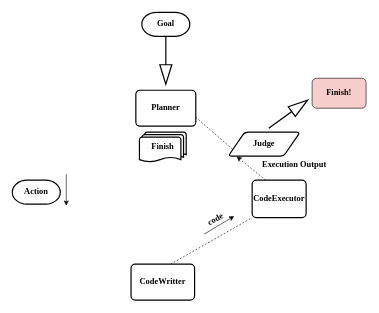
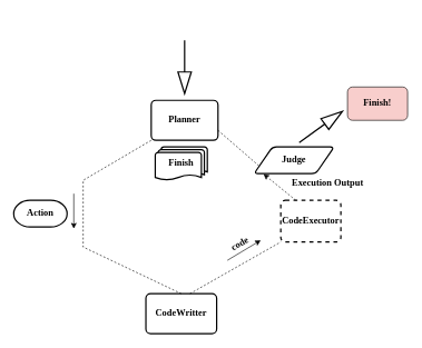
  <mxCell id="0" />
  <mxCell id="1" parent="0" />
  <mxCell id="2" value="CodeWritter" style="rounded=1;whiteSpace=wrap;html=1;absoluteArcSize=1;arcSize=14;strokeWidth=2;fontFamily=Comic Sans MS;fontStyle=1;fontSize=14;" vertex="1" parent="1"><mxGeometry x="218" y="440" width="106" height="60" as="geometry" /></mxCell>
- <mxCell id="3" value="CodeExecutor" style="rounded=1;whiteSpace=wrap;html=1;absoluteArcSize=1;arcSize=14;strokeWidth=2;fontFamily=Comic Sans MS;fontStyle=1;fontSize=14;" vertex="1" parent="1"><mxGeometry x="420" y="300" width="90" height="62.5" as="geometry" /></mxCell>
+ <mxCell id="3" value="CodeExecutor" style="rounded=1;whiteSpace=wrap;html=1;absoluteArcSize=1;arcSize=14;strokeWidth=2;fontFamily=Comic Sans MS;fontStyle=1;fontSize=14;dashed=1;" vertex="1" parent="1"><mxGeometry x="420" y="300" width="90" height="62.5" as="geometry" /></mxCell>
  <mxCell id="4" value="Planner" style="rounded=1;whiteSpace=wrap;html=1;absoluteArcSize=1;arcSize=14;strokeWidth=2;fontFamily=Comic Sans MS;fontStyle=1;fontSize=14;" vertex="1" parent="1"><mxGeometry x="226" y="150" width="100" height="60" as="geometry" /></mxCell>
  <mxCell id="5" value="" style="verticalLabelPosition=bottom;verticalAlign=top;html=1;strokeWidth=2;shape=mxgraph.arrows2.arrow;dy=1;dx=32.5;notch=0;rotation=90;fontFamily=Comic Sans MS;fontStyle=1;fontSize=14;" vertex="1" parent="1"><mxGeometry x="236" y="90" width="80" height="20" as="geometry" /></mxCell>
- <mxCell id="6" value="Goal" style="strokeWidth=2;html=1;shape=mxgraph.flowchart.terminator;whiteSpace=wrap;fontFamily=Comic Sans MS;fontStyle=1;fontSize=14;" vertex="1" parent="1"><mxGeometry x="236" y="20" width="80" height="40" as="geometry" /></mxCell>
+ <mxCell id="7" value="" style="endArrow=True;dashed=1;html=1;rounded=0;exitX=0.5;exitY=0;exitDx=0;exitDy=0;entryX=0;entryY=1;entryDx=0;entryDy=0;fontFamily=Comic Sans MS;fontStyle=1;fontSize=14;" edge="1" parent="1" source="2" target="4"><mxGeometry width="50" height="50" relative="1" as="geometry"><mxPoint x="292.58" y="461.75" as="sourcePoint" /><mxPoint x="180" y="230" as="targetPoint" /><Array as="points"><mxPoint x="124" y="370" /><mxPoint x="124" y="270" /></Array></mxGeometry></mxCell>
  <mxCell id="8" value="" style="endArrow=classic;html=1;rounded=0;fontFamily=Comic Sans MS;fontStyle=1;fontSize=14;" edge="1" parent="1"><mxGeometry width="50" height="50" relative="1" as="geometry"><mxPoint x="110" y="290" as="sourcePoint" /><mxPoint x="110" y="342.5" as="targetPoint" /></mxGeometry></mxCell>
  <mxCell id="9" value="" style="endArrow=classic;html=1;rounded=0;fontFamily=Comic Sans MS;fontStyle=1;fontSize=14;" edge="1" parent="1"><mxGeometry width="50" height="50" relative="1" as="geometry"><mxPoint x="340" y="390" as="sourcePoint" /><mxPoint x="390" y="360" as="targetPoint" /></mxGeometry></mxCell>
  <mxCell id="10" value="code" style="text;html=1;align=center;verticalAlign=middle;resizable=0;points=[];autosize=1;strokeColor=none;fillColor=none;rotation=-30;fontFamily=Comic Sans MS;fontStyle=1;fontSize=14;" vertex="1" parent="1"><mxGeometry x="334" y="351.25" width="50" height="30" as="geometry" /></mxCell>
  <mxCell id="11" value="Finish" style="strokeWidth=2;html=1;shape=mxgraph.flowchart.multi-document;whiteSpace=wrap;fontFamily=Comic Sans MS;fontStyle=1;fontSize=14;" vertex="1" parent="1"><mxGeometry x="232" y="220" width="78" height="50" as="geometry" /></mxCell>
  <mxCell id="12" value="Action" style="strokeWidth=2;html=1;shape=mxgraph.flowchart.terminator;whiteSpace=wrap;fontFamily=Comic Sans MS;fontStyle=1;fontSize=14;" vertex="1" parent="1"><mxGeometry x="20" y="300" width="80" height="40" as="geometry" /></mxCell>
  <mxCell id="13" value="Execution Output" style="text;html=1;align=center;verticalAlign=middle;resizable=0;points=[];autosize=1;strokeColor=none;fillColor=none;fontFamily=Comic Sans MS;fontStyle=1;fontSize=14;" vertex="1" parent="1"><mxGeometry x="420" y="260" width="140" height="30" as="geometry" /></mxCell>
  <mxCell id="14" value="Judge" style="shape=parallelogram;html=1;strokeWidth=2;perimeter=parallelogramPerimeter;whiteSpace=wrap;rounded=1;arcSize=12;size=0.23;fontFamily=Comic Sans MS;fontStyle=1;fontSize=14;" vertex="1" parent="1"><mxGeometry x="380" y="220" width="120" height="40" as="geometry" /></mxCell>
  <mxCell id="15" value="" style="endArrow=none;dashed=1;html=1;rounded=0;entryX=0;entryY=1;entryDx=0;entryDy=0;fontFamily=Comic Sans MS;fontStyle=1;fontSize=14;" edge="1" parent="1" target="3"><mxGeometry width="50" height="50" relative="1" as="geometry"><mxPoint x="284" y="440" as="sourcePoint" /><mxPoint x="334" y="390" as="targetPoint" /></mxGeometry></mxCell>
  <mxCell id="16" value="" style="endArrow=classic;dashed=1;html=1;rounded=0;entryX=0.118;entryY=1.013;entryDx=0;entryDy=0;exitX=0.25;exitY=0;exitDx=0;exitDy=0;fontFamily=Comic Sans MS;fontStyle=1;fontSize=14;entryPerimeter=0;" edge="1" parent="1" source="3" target="14"><mxGeometry width="50" height="50" relative="1" as="geometry"><mxPoint x="640" y="320" as="sourcePoint" /><mxPoint x="690" y="270" as="targetPoint" /></mxGeometry></mxCell>
  <mxCell id="17" value="" style="endArrow=none;dashed=1;html=1;rounded=0;entryX=0;entryY=0.75;entryDx=0;entryDy=0;exitX=1;exitY=0.75;exitDx=0;exitDy=0;fontFamily=Comic Sans MS;fontStyle=1;fontSize=14;" edge="1" parent="1" source="4" target="14"><mxGeometry width="50" height="50" relative="1" as="geometry"><mxPoint x="360" y="170" as="sourcePoint" /><mxPoint x="410" y="120" as="targetPoint" /></mxGeometry></mxCell>
  <mxCell id="18" value="" style="verticalLabelPosition=bottom;verticalAlign=top;html=1;strokeWidth=2;shape=mxgraph.arrows2.arrow;dy=1;dx=32.5;notch=0;rotation=-36;fontFamily=Comic Sans MS;fontStyle=1;fontSize=14;" vertex="1" parent="1"><mxGeometry x="440" y="180" width="80" height="20" as="geometry" /></mxCell>
  <mxCell id="19" value="Finish!" style="rounded=1;whiteSpace=wrap;html=1;fontFamily=Comic Sans MS;fontStyle=1;fontSize=14;fillColor=#f8cecc;" vertex="1" parent="1"><mxGeometry x="520" y="130" width="90" height="50" as="geometry" /></mxCell>
